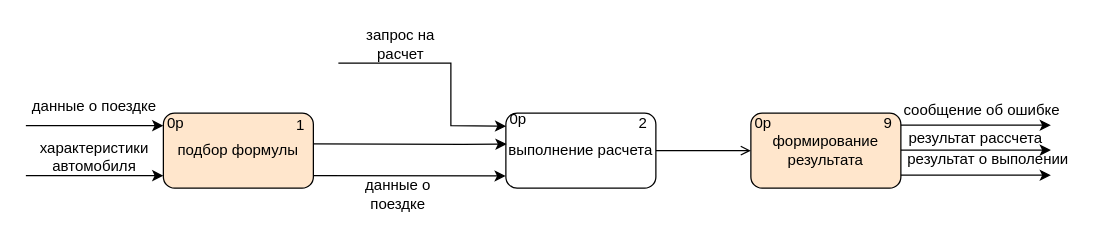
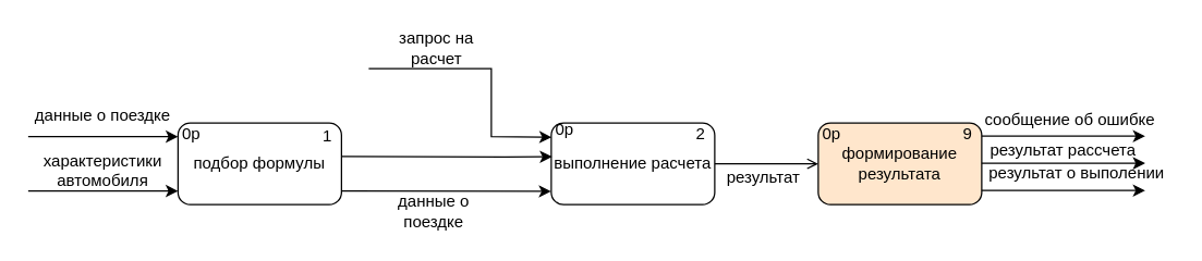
  <mxCell id="0" />
  <mxCell id="1" parent="0" />
  <mxCell id="2" value="" style="endArrow=classic;html=1;rounded=0;" parent="1" edge="1"><mxGeometry width="50" height="50" relative="1" as="geometry"><mxPoint x="20" y="100" as="sourcePoint" /><mxPoint x="130" y="100" as="targetPoint" /></mxGeometry></mxCell>
  <mxCell id="3" value="" style="endArrow=classic;html=1;rounded=0;" parent="1" edge="1"><mxGeometry width="50" height="50" relative="1" as="geometry"><mxPoint x="20" y="140" as="sourcePoint" /><mxPoint x="130" y="140" as="targetPoint" /></mxGeometry></mxCell>
- <mxCell id="4" value="подбор формулы" style="rounded=1;whiteSpace=wrap;html=1;fillColor=#ffe6cc;" parent="1" vertex="1"><mxGeometry x="130" y="90" width="120" height="60" as="geometry" /></mxCell>
+ <mxCell id="4" value="подбор формулы" style="rounded=1;whiteSpace=wrap;html=1;" parent="1" vertex="1"><mxGeometry x="130" y="90" width="120" height="60" as="geometry" /></mxCell>
  <mxCell id="5" value="данные о поездке" style="text;html=1;strokeColor=none;fillColor=none;align=center;verticalAlign=middle;whiteSpace=wrap;rounded=0;" parent="1" vertex="1"><mxGeometry x="20" y="70" width="110" height="30" as="geometry" /></mxCell>
  <mxCell id="6" value="характеристики автомобиля" style="text;html=1;strokeColor=none;fillColor=none;align=center;verticalAlign=middle;whiteSpace=wrap;rounded=0;" parent="1" vertex="1"><mxGeometry x="20" y="110" width="110" height="30" as="geometry" /></mxCell>
  <mxCell id="7" value="формирование результата" style="rounded=1;whiteSpace=wrap;html=1;fillColor=#ffe6cc;" parent="1" vertex="1"><mxGeometry x="600" y="90" width="120" height="60" as="geometry" /></mxCell>
  <mxCell id="8" style="edgeStyle=orthogonalEdgeStyle;rounded=0;orthogonalLoop=1;jettySize=auto;html=1;entryX=0;entryY=0.5;entryDx=0;entryDy=0;endArrow=open;" parent="1" source="9" target="7" edge="1"><mxGeometry relative="1" as="geometry" /></mxCell>
  <mxCell id="9" value="выполнение расчета" style="rounded=1;whiteSpace=wrap;html=1;" parent="1" vertex="1"><mxGeometry x="404" y="90" width="120" height="60" as="geometry" /></mxCell>
  <mxCell id="10" value="" style="endArrow=classic;html=1;rounded=0;entryX=0.005;entryY=0.413;entryDx=0;entryDy=0;entryPerimeter=0;exitX=1;exitY=1;exitDx=0;exitDy=0;" parent="1" source="25" target="9" edge="1"><mxGeometry width="50" height="50" relative="1" as="geometry"><mxPoint x="250" y="100" as="sourcePoint" /><mxPoint x="300" y="50" as="targetPoint" /><Array as="points"><mxPoint x="370" y="115" /></Array></mxGeometry></mxCell>
  <mxCell id="11" value="" style="endArrow=classic;html=1;rounded=0;entryX=-0.001;entryY=0.171;entryDx=0;entryDy=0;entryPerimeter=0;" parent="1" edge="1"><mxGeometry width="50" height="50" relative="1" as="geometry"><mxPoint x="250" y="140" as="sourcePoint" /><mxPoint x="403.88" y="140.26" as="targetPoint" /></mxGeometry></mxCell>
  <mxCell id="12" value="" style="endArrow=classic;html=1;rounded=0;entryX=0.002;entryY=0.174;entryDx=0;entryDy=0;entryPerimeter=0;" parent="1" target="9" edge="1"><mxGeometry width="50" height="50" relative="1" as="geometry"><mxPoint x="270" y="50" as="sourcePoint" /><mxPoint x="400" y="100" as="targetPoint" /><Array as="points"><mxPoint x="360" y="50" /><mxPoint x="360" y="70" /><mxPoint x="360" y="100" /></Array></mxGeometry></mxCell>
  <mxCell id="13" value="запрос на расчет" style="text;html=1;strokeColor=none;fillColor=none;align=center;verticalAlign=middle;whiteSpace=wrap;rounded=0;" parent="1" vertex="1"><mxGeometry x="273" y="20" width="94" height="30" as="geometry" /></mxCell>
  <mxCell id="14" value="данные о поездке" style="text;html=1;strokeColor=none;fillColor=none;align=center;verticalAlign=middle;whiteSpace=wrap;rounded=0;" parent="1" vertex="1"><mxGeometry x="273" y="140" width="90" height="30" as="geometry" /></mxCell>
+ <mxCell id="15" value="результат" style="text;html=1;strokeColor=none;fillColor=none;align=center;verticalAlign=middle;whiteSpace=wrap;rounded=0;" parent="1" vertex="1"><mxGeometry x="530" y="120" width="60" height="20" as="geometry" /></mxCell>
  <mxCell id="16" value="" style="endArrow=classic;html=1;rounded=0;" parent="1" edge="1"><mxGeometry width="50" height="50" relative="1" as="geometry"><mxPoint x="720" y="119.59" as="sourcePoint" /><mxPoint x="840" y="119.59" as="targetPoint" /></mxGeometry></mxCell>
  <mxCell id="17" value="результат рассчета" style="text;html=1;strokeColor=none;fillColor=none;align=center;verticalAlign=middle;whiteSpace=wrap;rounded=0;" parent="1" vertex="1"><mxGeometry x="720" y="104.67" width="120" height="10" as="geometry" /></mxCell>
  <mxCell id="18" value="" style="endArrow=classic;html=1;rounded=0;" parent="1" edge="1"><mxGeometry width="50" height="50" relative="1" as="geometry"><mxPoint x="720" y="139.67" as="sourcePoint" /><mxPoint x="840" y="139.67" as="targetPoint" /></mxGeometry></mxCell>
  <mxCell id="19" value="результат о выполении" style="text;html=1;strokeColor=none;fillColor=none;align=center;verticalAlign=middle;whiteSpace=wrap;rounded=0;" parent="1" vertex="1"><mxGeometry x="720" y="119.67" width="140" height="15" as="geometry" /></mxCell>
  <mxCell id="20" value="" style="endArrow=classic;html=1;rounded=0;" parent="1" edge="1"><mxGeometry width="50" height="50" relative="1" as="geometry"><mxPoint x="720" y="99.67" as="sourcePoint" /><mxPoint x="840" y="99.67" as="targetPoint" /></mxGeometry></mxCell>
  <mxCell id="21" value="сообщение об ошибке" style="text;html=1;strokeColor=none;fillColor=none;align=center;verticalAlign=middle;whiteSpace=wrap;rounded=0;" parent="1" vertex="1"><mxGeometry x="720" y="83.17" width="130" height="10" as="geometry" /></mxCell>
  <mxCell id="22" value="0р" style="text;html=1;strokeColor=none;fillColor=none;align=center;verticalAlign=middle;whiteSpace=wrap;rounded=0;" parent="1" vertex="1"><mxGeometry x="600" y="83.17" width="20" height="30" as="geometry" /></mxCell>
  <mxCell id="23" value="0р" style="text;html=1;strokeColor=none;fillColor=none;align=center;verticalAlign=middle;whiteSpace=wrap;rounded=0;" parent="1" vertex="1"><mxGeometry x="404" y="80" width="20" height="30" as="geometry" /></mxCell>
  <mxCell id="24" value="0р" style="text;html=1;strokeColor=none;fillColor=none;align=center;verticalAlign=middle;whiteSpace=wrap;rounded=0;" parent="1" vertex="1"><mxGeometry x="130" y="83.17" width="20" height="30" as="geometry" /></mxCell>
  <mxCell id="25" value="1" style="text;html=1;strokeColor=none;fillColor=none;align=center;verticalAlign=middle;whiteSpace=wrap;rounded=0;" parent="1" vertex="1"><mxGeometry x="230" y="84.67" width="20" height="30" as="geometry" /></mxCell>
  <mxCell id="26" value="2" style="text;html=1;strokeColor=none;fillColor=none;align=center;verticalAlign=middle;whiteSpace=wrap;rounded=0;" parent="1" vertex="1"><mxGeometry x="504" y="83.17" width="20" height="30" as="geometry" /></mxCell>
  <mxCell id="27" value="9" style="text;html=1;strokeColor=none;fillColor=none;align=center;verticalAlign=middle;whiteSpace=wrap;rounded=0;" parent="1" vertex="1"><mxGeometry x="700" y="83.17" width="20" height="30" as="geometry" /></mxCell>
